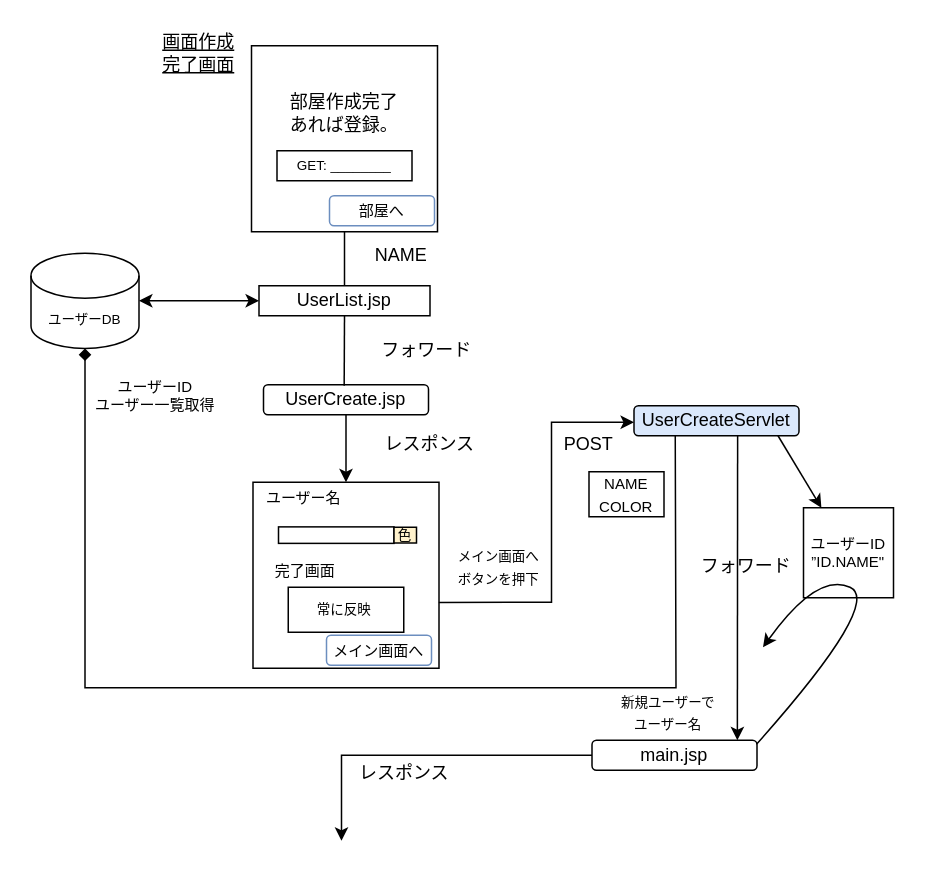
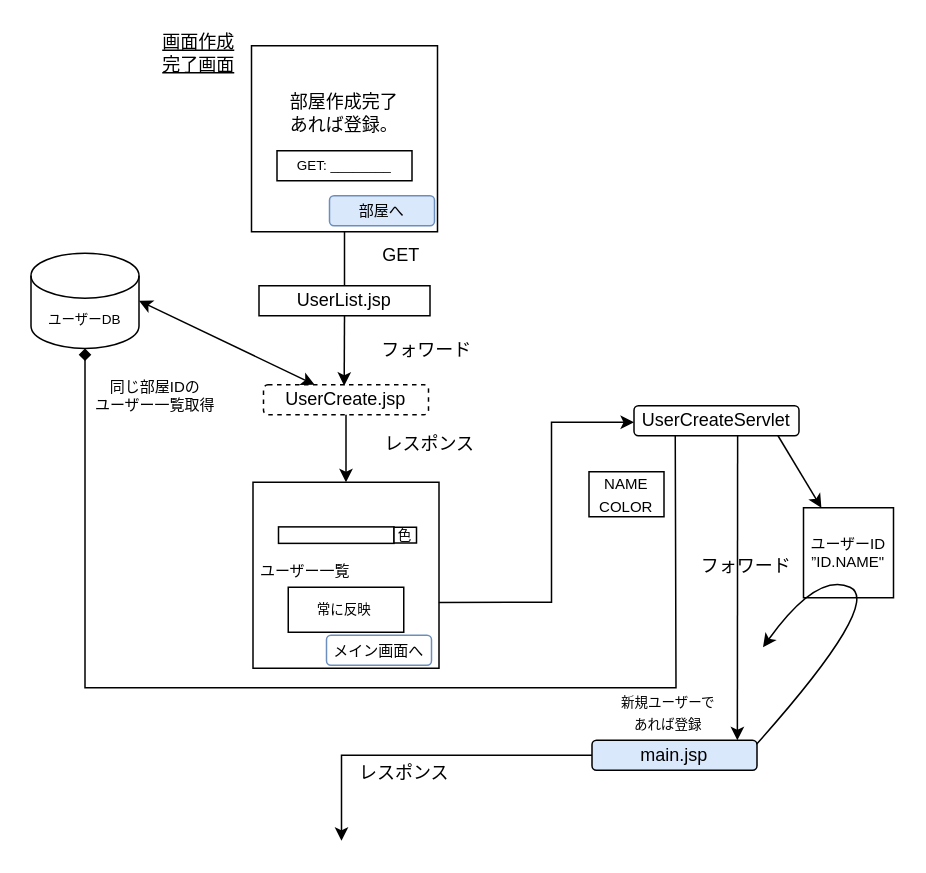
  <mxCell id="0" />
  <mxCell id="1" parent="0" />
  <mxCell id="2" value="" style="whiteSpace=wrap;html=1;aspect=fixed;" parent="1" vertex="1"><mxGeometry x="167" y="30" width="124" height="124" as="geometry" /></mxCell>
  <mxCell id="3" value="&lt;u&gt;画面作成&lt;br&gt;完了画面&lt;/u&gt;" style="text;html=1;strokeColor=none;fillColor=none;align=center;verticalAlign=middle;whiteSpace=wrap;rounded=0;" parent="1" vertex="1"><mxGeometry x="87" y="20" width="90" height="30" as="geometry" /></mxCell>
  <mxCell id="4" value="GET: ________" style="rounded=0;whiteSpace=wrap;html=1;fontSize=9;" parent="1" vertex="1"><mxGeometry x="184" y="100" width="90" height="20" as="geometry" /></mxCell>
  <mxCell id="5" value="&lt;font style=&quot;font-size: 12px&quot;&gt;部屋作成完了&lt;br&gt;あれば登録。&lt;/font&gt;" style="text;html=1;strokeColor=none;fillColor=none;align=center;verticalAlign=middle;whiteSpace=wrap;rounded=0;fontSize=9;" parent="1" vertex="1"><mxGeometry x="179" y="50" width="100" height="50" as="geometry" /></mxCell>
- <mxCell id="6" value="&lt;span style=&quot;font-size: 10px&quot;&gt;部屋へ&lt;br&gt;&lt;/span&gt;" style="rounded=1;whiteSpace=wrap;html=1;fontSize=12;fillColor=#ffffff;strokeColor=#6c8ebf;" parent="1" vertex="1"><mxGeometry x="219" y="130" width="70" height="20" as="geometry" /></mxCell>
+ <mxCell id="6" value="&lt;span style=&quot;font-size: 10px&quot;&gt;部屋へ&lt;br&gt;&lt;/span&gt;" style="rounded=1;whiteSpace=wrap;html=1;fontSize=12;fillColor=#dae8fc;strokeColor=#6c8ebf;" parent="1" vertex="1"><mxGeometry x="219" y="130" width="70" height="20" as="geometry" /></mxCell>
  <mxCell id="7" value="" style="whiteSpace=wrap;html=1;aspect=fixed;" parent="1" vertex="1"><mxGeometry x="168" y="321" width="124" height="124" as="geometry" /></mxCell>
  <mxCell id="8" value="" style="rounded=0;whiteSpace=wrap;html=1;" parent="1" vertex="1"><mxGeometry x="185" y="350.75" width="77" height="11" as="geometry" /></mxCell>
- <mxCell id="9" value="&lt;font style=&quot;font-size: 10px&quot;&gt;ユーザー名&lt;/font&gt;" style="text;html=1;strokeColor=none;fillColor=none;align=center;verticalAlign=middle;whiteSpace=wrap;rounded=0;" parent="1" vertex="1"><mxGeometry x="167" y="321" width="70" height="20" as="geometry" /></mxCell>
- <mxCell id="10" value="&lt;font style=&quot;font-size: 9px&quot;&gt;色&lt;/font&gt;" style="rounded=0;whiteSpace=wrap;html=1;fontSize=10;fillColor=#fff2cc;" parent="1" vertex="1"><mxGeometry x="262" y="351" width="15" height="10.5" as="geometry" /></mxCell>
+ <mxCell id="10" value="&lt;font style=&quot;font-size: 9px&quot;&gt;色&lt;/font&gt;" style="rounded=0;whiteSpace=wrap;html=1;fontSize=10;" parent="1" vertex="1"><mxGeometry x="262" y="351" width="15" height="10.5" as="geometry" /></mxCell>
  <mxCell id="11" value="&lt;font style=&quot;font-size: 10px&quot;&gt;メイン画面へ&lt;/font&gt;" style="rounded=1;whiteSpace=wrap;html=1;fontSize=12;fillColor=#ffffff;strokeColor=#6c8ebf;" parent="1" vertex="1"><mxGeometry x="217" y="423" width="70" height="20" as="geometry" /></mxCell>
  <mxCell id="12" value="" style="rounded=0;whiteSpace=wrap;html=1;" parent="1" vertex="1"><mxGeometry x="191.5" y="391" width="77" height="30" as="geometry" /></mxCell>
- <mxCell id="13" value="&lt;font style=&quot;font-size: 10px&quot;&gt;完了画面&lt;/font&gt;" style="text;html=1;strokeColor=none;fillColor=none;align=center;verticalAlign=middle;whiteSpace=wrap;rounded=0;" parent="1" vertex="1"><mxGeometry x="168" y="365" width="70" height="30" as="geometry" /></mxCell>
- <mxCell id="14" value="&lt;span&gt;UserCreate.jsp&lt;/span&gt;" style="rounded=1;whiteSpace=wrap;html=1;" parent="1" vertex="1"><mxGeometry x="175" y="256" width="110" height="20" as="geometry" /></mxCell>
- <mxCell id="15" value="" style="endArrow=none;html=1;rounded=0;exitX=0.5;exitY=1;exitDx=0;exitDy=0;entryX=0.489;entryY=0.033;entryDx=0;entryDy=0;startArrow=none;entryPerimeter=0;" parent="1" source="40" target="14" edge="1"><mxGeometry x="69" y="220" width="50" height="50" as="geometry"><mxPoint x="230" y="200" as="sourcePoint" /><mxPoint x="230" y="210" as="targetPoint" /></mxGeometry></mxCell>
- <mxCell id="16" value="&lt;span&gt;UserCreateServlet&lt;/span&gt;" style="rounded=1;whiteSpace=wrap;html=1;fillColor=#dae8fc;" parent="1" vertex="1"><mxGeometry x="422" y="270" width="110" height="20" as="geometry" /></mxCell>
+ <mxCell id="13" value="&lt;font style=&quot;font-size: 10px&quot;&gt;ユーザー一覧&lt;/font&gt;" style="text;html=1;strokeColor=none;fillColor=none;align=center;verticalAlign=middle;whiteSpace=wrap;rounded=0;" parent="1" vertex="1"><mxGeometry x="168" y="365" width="70" height="30" as="geometry" /></mxCell>
+ <mxCell id="14" value="&lt;span&gt;UserCreate.jsp&lt;/span&gt;" style="rounded=1;whiteSpace=wrap;html=1;dashed=1;" parent="1" vertex="1"><mxGeometry x="175" y="256" width="110" height="20" as="geometry" /></mxCell>
+ <mxCell id="15" value="" style="endArrow=classic;html=1;rounded=0;exitX=0.5;exitY=1;exitDx=0;exitDy=0;entryX=0.489;entryY=0.033;entryDx=0;entryDy=0;startArrow=none;entryPerimeter=0;" parent="1" source="40" target="14" edge="1"><mxGeometry x="69" y="220" width="50" height="50" as="geometry"><mxPoint x="230" y="200" as="sourcePoint" /><mxPoint x="230" y="210" as="targetPoint" /></mxGeometry></mxCell>
+ <mxCell id="16" value="&lt;span&gt;UserCreateServlet&lt;/span&gt;" style="rounded=1;whiteSpace=wrap;html=1;" parent="1" vertex="1"><mxGeometry x="422" y="270" width="110" height="20" as="geometry" /></mxCell>
  <mxCell id="17" value="" style="endArrow=classic;html=1;rounded=0;exitX=0.5;exitY=1;exitDx=0;exitDy=0;entryX=0.5;entryY=0;entryDx=0;entryDy=0;" parent="1" source="14" target="7" edge="1"><mxGeometry x="69" y="237" width="50" height="50" as="geometry"><mxPoint x="258" y="337" as="sourcePoint" /><mxPoint x="368" y="307" as="targetPoint" /></mxGeometry></mxCell>
- <mxCell id="18" value="NAME" style="text;html=1;strokeColor=none;fillColor=none;align=center;verticalAlign=middle;whiteSpace=wrap;rounded=0;" parent="1" vertex="1"><mxGeometry x="242" y="160" width="50" height="20" as="geometry" /></mxCell>
+ <mxCell id="18" value="GET" style="text;html=1;strokeColor=none;fillColor=none;align=center;verticalAlign=middle;whiteSpace=wrap;rounded=0;" parent="1" vertex="1"><mxGeometry x="242" y="160" width="50" height="20" as="geometry" /></mxCell>
  <mxCell id="19" value="レスポンス" style="text;html=1;strokeColor=none;fillColor=none;align=center;verticalAlign=middle;whiteSpace=wrap;rounded=0;" parent="1" vertex="1"><mxGeometry x="236" y="286" width="100" height="20" as="geometry" /></mxCell>
  <mxCell id="20" value="フォワード" style="text;html=1;strokeColor=none;fillColor=none;align=center;verticalAlign=middle;whiteSpace=wrap;rounded=0;" parent="1" vertex="1"><mxGeometry x="249" y="223" width="70" height="20" as="geometry" /></mxCell>
  <mxCell id="21" value="" style="endArrow=classic;html=1;rounded=0;entryX=0;entryY=0.552;entryDx=0;entryDy=0;entryPerimeter=0;exitX=0.999;exitY=0.646;exitDx=0;exitDy=0;exitPerimeter=0;" parent="1" source="7" target="16" edge="1"><mxGeometry x="69" y="237" width="50" height="50" as="geometry"><mxPoint x="298" y="377" as="sourcePoint" /><mxPoint x="428" y="267" as="targetPoint" /><Array as="points"><mxPoint x="367" y="401" /><mxPoint x="367" y="281" /></Array></mxGeometry></mxCell>
- <mxCell id="22" value="&lt;font style=&quot;font-size: 9px&quot;&gt;メイン画面へ&lt;br style=&quot;font-size: 9px&quot;&gt;ボタンを押下&lt;/font&gt;" style="text;html=1;strokeColor=none;fillColor=none;align=center;verticalAlign=middle;whiteSpace=wrap;rounded=0;" parent="1" vertex="1"><mxGeometry x="292" y="355" width="80" height="43" as="geometry" /></mxCell>
  <mxCell id="23" value="&lt;font style=&quot;font-size: 10px&quot;&gt;NAME&lt;br&gt;&lt;span id=&quot;docs-internal-guid-2313b4e7-7fff-0704-2dba-ecc90c197092&quot;&gt;&lt;span style=&quot;font-family: &amp;#34;arial&amp;#34; ; background-color: transparent ; vertical-align: baseline&quot;&gt;COLOR&lt;/span&gt;&lt;/span&gt;&lt;/font&gt;" style="rounded=0;whiteSpace=wrap;html=1;" parent="1" vertex="1"><mxGeometry x="392" y="314" width="50" height="30" as="geometry" /></mxCell>
- <mxCell id="24" value="POST" style="text;html=1;strokeColor=none;fillColor=none;align=center;verticalAlign=middle;whiteSpace=wrap;rounded=0;" parent="1" vertex="1"><mxGeometry x="367" y="286" width="50" height="20" as="geometry" /></mxCell>
  <mxCell id="25" value="&lt;font style=&quot;font-size: 9px&quot;&gt;&lt;br&gt;&lt;/font&gt;" style="text;html=1;strokeColor=none;fillColor=none;align=center;verticalAlign=middle;whiteSpace=wrap;rounded=0;" parent="1" vertex="1"><mxGeometry x="407" y="496" width="100" height="36" as="geometry" /></mxCell>
  <mxCell id="26" value="ユーザーDB" style="shape=cylinder3;whiteSpace=wrap;html=1;boundedLbl=1;backgroundOutline=1;size=15;fontSize=9;" parent="1" vertex="1"><mxGeometry x="20" y="168.25" width="72" height="63.5" as="geometry" /></mxCell>
- <mxCell id="27" value="ユーザーID&lt;br&gt;ユーザー一覧取得" style="text;html=1;strokeColor=none;fillColor=none;align=center;verticalAlign=middle;whiteSpace=wrap;rounded=0;fontSize=10;" parent="1" vertex="1"><mxGeometry x="61" y="255" width="84" height="15" as="geometry" /></mxCell>
+ <mxCell id="27" value="同じ部屋IDの&lt;br&gt;ユーザー一覧取得" style="text;html=1;strokeColor=none;fillColor=none;align=center;verticalAlign=middle;whiteSpace=wrap;rounded=0;fontSize=10;" parent="1" vertex="1"><mxGeometry x="61" y="255" width="84" height="15" as="geometry" /></mxCell>
  <mxCell id="28" value="" style="endArrow=classic;html=1;rounded=0;fontSize=10;entryX=0.881;entryY=0.002;entryDx=0;entryDy=0;exitX=0.628;exitY=1.097;exitDx=0;exitDy=0;exitPerimeter=0;entryPerimeter=0;" parent="1" target="29" edge="1"><mxGeometry x="56" y="259" width="50" height="50" as="geometry"><mxPoint x="491.08" y="289.94" as="sourcePoint" /><mxPoint x="491.02" y="488" as="targetPoint" /></mxGeometry></mxCell>
- <mxCell id="29" value="main.jsp" style="rounded=1;whiteSpace=wrap;html=1;" parent="1" vertex="1"><mxGeometry x="394" y="493" width="110" height="20" as="geometry" /></mxCell>
+ <mxCell id="29" value="main.jsp" style="rounded=1;whiteSpace=wrap;html=1;fillColor=#dae8fc;" parent="1" vertex="1"><mxGeometry x="394" y="493" width="110" height="20" as="geometry" /></mxCell>
  <mxCell id="30" value="ユーザーID&lt;br&gt;”ID.NAME&quot;" style="whiteSpace=wrap;html=1;aspect=fixed;fontSize=10;" parent="1" vertex="1"><mxGeometry x="535" y="338" width="60" height="60" as="geometry" /></mxCell>
  <mxCell id="31" value="" style="endArrow=classic;html=1;rounded=0;fontSize=10;" parent="1" target="30" edge="1"><mxGeometry x="49" y="237" width="50" height="50" as="geometry"><mxPoint x="518" y="290" as="sourcePoint" /><mxPoint x="387" y="357" as="targetPoint" /></mxGeometry></mxCell>
  <mxCell id="32" value="" style="curved=1;endArrow=classic;html=1;rounded=0;fontSize=10;exitX=0.997;exitY=0.134;exitDx=0;exitDy=0;exitPerimeter=0;" parent="1" source="29" edge="1"><mxGeometry x="56" y="261" width="50" height="50" as="geometry"><mxPoint x="491" y="481" as="sourcePoint" /><mxPoint x="508" y="431" as="targetPoint" /><Array as="points"><mxPoint x="588" y="401" /><mxPoint x="544" y="381" /></Array></mxGeometry></mxCell>
  <mxCell id="33" value="フォワード" style="text;html=1;strokeColor=none;fillColor=none;align=center;verticalAlign=middle;whiteSpace=wrap;rounded=0;" parent="1" vertex="1"><mxGeometry x="462" y="366.5" width="70" height="20" as="geometry" /></mxCell>
  <mxCell id="34" value="" style="endArrow=classic;html=1;rounded=0;fontSize=10;exitX=0;exitY=0.5;exitDx=0;exitDy=0;" parent="1" source="29" edge="1"><mxGeometry x="69" y="261" width="50" height="50" as="geometry"><mxPoint x="357" y="331" as="sourcePoint" /><mxPoint x="227" y="560" as="targetPoint" /><Array as="points"><mxPoint x="227" y="503" /></Array></mxGeometry></mxCell>
  <mxCell id="35" value="レスポンス" style="text;html=1;strokeColor=none;fillColor=none;align=center;verticalAlign=middle;whiteSpace=wrap;rounded=0;" parent="1" vertex="1"><mxGeometry x="219" y="505" width="100" height="20" as="geometry" /></mxCell>
- <mxCell id="36" value="&lt;font style=&quot;font-size: 9px&quot;&gt;新規ユーザーで&lt;br&gt;ユーザー名&lt;br&gt;&lt;/font&gt;" style="text;html=1;strokeColor=none;fillColor=none;align=center;verticalAlign=middle;whiteSpace=wrap;rounded=0;" parent="1" vertex="1"><mxGeometry x="395" y="454" width="100" height="40" as="geometry" /></mxCell>
+ <mxCell id="36" value="&lt;font style=&quot;font-size: 9px&quot;&gt;新規ユーザーで&lt;br&gt;あれば登録&lt;br&gt;&lt;/font&gt;" style="text;html=1;strokeColor=none;fillColor=none;align=center;verticalAlign=middle;whiteSpace=wrap;rounded=0;" parent="1" vertex="1"><mxGeometry x="395" y="454" width="100" height="40" as="geometry" /></mxCell>
  <mxCell id="37" value="" style="endArrow=diamond;html=1;rounded=0;fontSize=9;entryX=0.5;entryY=1;entryDx=0;entryDy=0;entryPerimeter=0;exitX=0.25;exitY=1;exitDx=0;exitDy=0;" parent="1" source="16" target="26" edge="1"><mxGeometry x="69" y="258" width="50" height="50" as="geometry"><mxPoint x="449.5" y="328" as="sourcePoint" /><mxPoint x="56" y="269.75" as="targetPoint" /><Array as="points"><mxPoint x="450" y="458" /><mxPoint x="56" y="458" /></Array></mxGeometry></mxCell>
- <mxCell id="38" value="" style="endArrow=classic;startArrow=classic;html=1;rounded=0;fontSize=9;entryX=0;entryY=0.5;entryDx=0;entryDy=0;exitX=1;exitY=0.5;exitDx=0;exitDy=0;exitPerimeter=0;" parent="1" target="40" edge="1" source="26"><mxGeometry x="69" y="220" width="50" height="50" as="geometry"><mxPoint x="18" y="200" as="sourcePoint" /><mxPoint x="227" y="260" as="targetPoint" /></mxGeometry></mxCell>
+ <mxCell id="38" value="" style="endArrow=classic;startArrow=classic;html=1;rounded=0;fontSize=9;exitX=1;exitY=0.5;exitDx=0;exitDy=0;exitPerimeter=0;" parent="1" target="14" edge="1" source="26"><mxGeometry x="69" y="220" width="50" height="50" as="geometry"><mxPoint x="18" y="200" as="sourcePoint" /><mxPoint x="227" y="260" as="targetPoint" /></mxGeometry></mxCell>
  <mxCell id="39" value="常に反映" style="text;html=1;strokeColor=none;fillColor=none;align=center;verticalAlign=middle;whiteSpace=wrap;rounded=0;fontSize=9;" parent="1" vertex="1"><mxGeometry x="199" y="391" width="60" height="30" as="geometry" /></mxCell>
  <mxCell id="40" value="&lt;font style=&quot;font-size: 12px&quot;&gt;UserList.jsp&lt;/font&gt;" style="rounded=0;whiteSpace=wrap;html=1;fontSize=9;" parent="1" vertex="1"><mxGeometry x="172" y="190" width="114" height="20" as="geometry" /></mxCell>
  <mxCell id="41" value="" style="endArrow=none;html=1;rounded=0;exitX=0.5;exitY=1;exitDx=0;exitDy=0;entryX=0.5;entryY=0;entryDx=0;entryDy=0;" parent="1" source="2" target="40" edge="1"><mxGeometry x="69" y="220" width="50" height="50" as="geometry"><mxPoint x="229" y="154" as="sourcePoint" /><mxPoint x="229" y="210" as="targetPoint" /></mxGeometry></mxCell>
